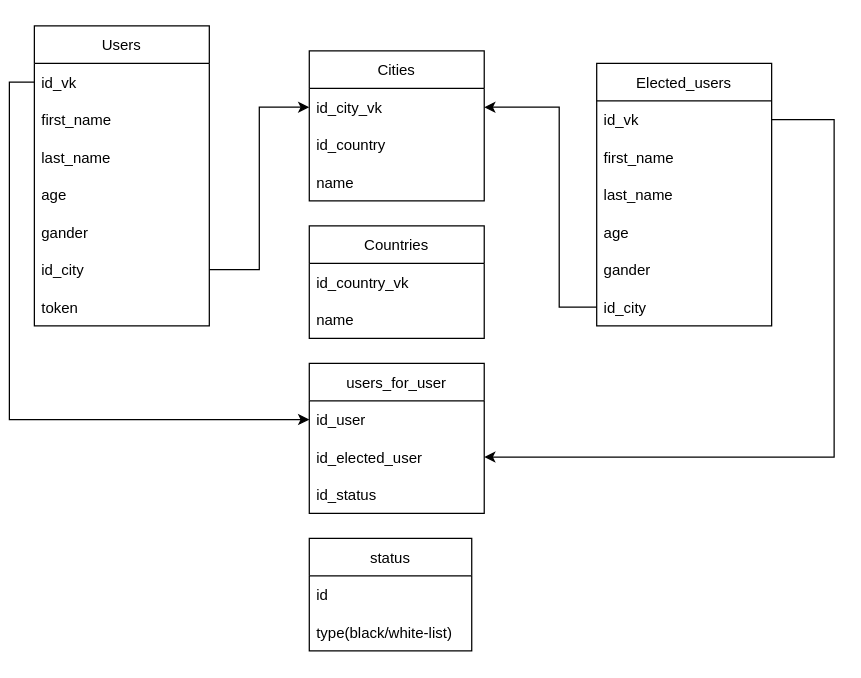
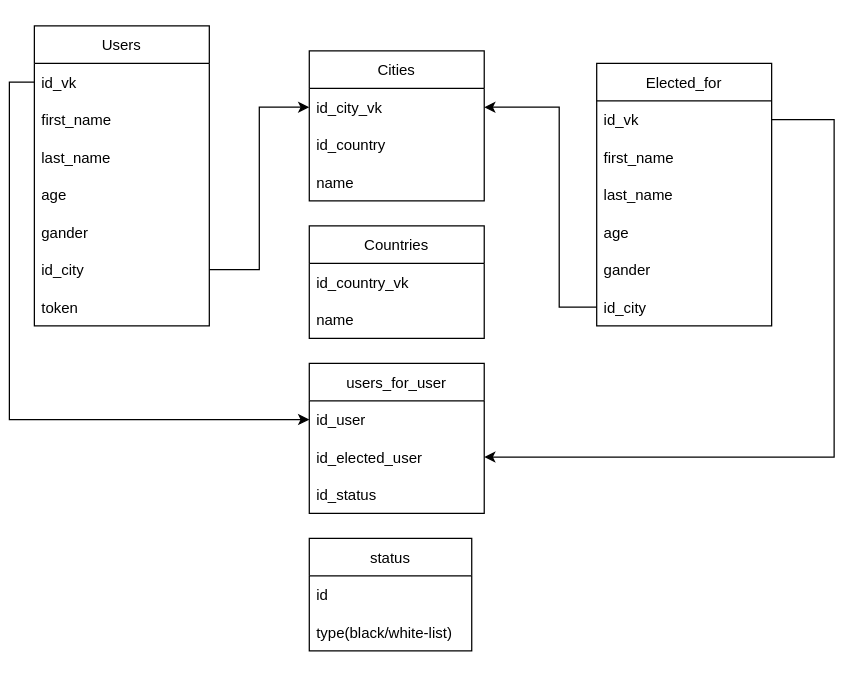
  <mxCell id="0" />
  <mxCell id="1" parent="0" />
  <mxCell id="2" value="Users" style="swimlane;fontStyle=0;childLayout=stackLayout;horizontal=1;startSize=30;horizontalStack=0;resizeParent=1;resizeParentMax=0;resizeLast=0;collapsible=1;marginBottom=0;" vertex="1" parent="1"><mxGeometry x="20" y="20" width="140" height="240" as="geometry" /></mxCell>
  <mxCell id="3" value="id_vk" style="text;strokeColor=none;fillColor=none;align=left;verticalAlign=middle;spacingLeft=4;spacingRight=4;overflow=hidden;points=[[0,0.5],[1,0.5]];portConstraint=eastwest;rotatable=0;" vertex="1" parent="2"><mxGeometry y="30" width="140" height="30" as="geometry" /></mxCell>
  <mxCell id="4" value="first_name" style="text;strokeColor=none;fillColor=none;align=left;verticalAlign=middle;spacingLeft=4;spacingRight=4;overflow=hidden;points=[[0,0.5],[1,0.5]];portConstraint=eastwest;rotatable=0;" vertex="1" parent="2"><mxGeometry y="60" width="140" height="30" as="geometry" /></mxCell>
  <mxCell id="5" value="last_name" style="text;strokeColor=none;fillColor=none;align=left;verticalAlign=middle;spacingLeft=4;spacingRight=4;overflow=hidden;points=[[0,0.5],[1,0.5]];portConstraint=eastwest;rotatable=0;" vertex="1" parent="2"><mxGeometry y="90" width="140" height="30" as="geometry" /></mxCell>
  <mxCell id="6" value="age" style="text;strokeColor=none;fillColor=none;align=left;verticalAlign=middle;spacingLeft=4;spacingRight=4;overflow=hidden;points=[[0,0.5],[1,0.5]];portConstraint=eastwest;rotatable=0;" vertex="1" parent="2"><mxGeometry y="120" width="140" height="30" as="geometry" /></mxCell>
  <mxCell id="7" value="gander" style="text;strokeColor=none;fillColor=none;align=left;verticalAlign=middle;spacingLeft=4;spacingRight=4;overflow=hidden;points=[[0,0.5],[1,0.5]];portConstraint=eastwest;rotatable=0;" vertex="1" parent="2"><mxGeometry y="150" width="140" height="30" as="geometry" /></mxCell>
  <mxCell id="8" value="id_city" style="text;strokeColor=none;fillColor=none;align=left;verticalAlign=middle;spacingLeft=4;spacingRight=4;overflow=hidden;points=[[0,0.5],[1,0.5]];portConstraint=eastwest;rotatable=0;" vertex="1" parent="2"><mxGeometry y="180" width="140" height="30" as="geometry" /></mxCell>
  <mxCell id="9" value="token" style="text;strokeColor=none;fillColor=none;align=left;verticalAlign=middle;spacingLeft=4;spacingRight=4;overflow=hidden;points=[[0,0.5],[1,0.5]];portConstraint=eastwest;rotatable=0;" vertex="1" parent="2"><mxGeometry y="210" width="140" height="30" as="geometry" /></mxCell>
  <mxCell id="10" value="Countries" style="swimlane;fontStyle=0;childLayout=stackLayout;horizontal=1;startSize=30;horizontalStack=0;resizeParent=1;resizeParentMax=0;resizeLast=0;collapsible=1;marginBottom=0;" vertex="1" parent="1"><mxGeometry x="240" y="180" width="140" height="90" as="geometry" /></mxCell>
  <mxCell id="11" value="id_country_vk" style="text;strokeColor=none;fillColor=none;align=left;verticalAlign=middle;spacingLeft=4;spacingRight=4;overflow=hidden;points=[[0,0.5],[1,0.5]];portConstraint=eastwest;rotatable=0;" vertex="1" parent="10"><mxGeometry y="30" width="140" height="30" as="geometry" /></mxCell>
  <mxCell id="12" value="name" style="text;strokeColor=none;fillColor=none;align=left;verticalAlign=middle;spacingLeft=4;spacingRight=4;overflow=hidden;points=[[0,0.5],[1,0.5]];portConstraint=eastwest;rotatable=0;" vertex="1" parent="10"><mxGeometry y="60" width="140" height="30" as="geometry" /></mxCell>
  <mxCell id="13" value="Cities" style="swimlane;fontStyle=0;childLayout=stackLayout;horizontal=1;startSize=30;horizontalStack=0;resizeParent=1;resizeParentMax=0;resizeLast=0;collapsible=1;marginBottom=0;" vertex="1" parent="1"><mxGeometry x="240" y="40" width="140" height="120" as="geometry" /></mxCell>
  <mxCell id="14" value="id_city_vk" style="text;strokeColor=none;fillColor=none;align=left;verticalAlign=middle;spacingLeft=4;spacingRight=4;overflow=hidden;points=[[0,0.5],[1,0.5]];portConstraint=eastwest;rotatable=0;" vertex="1" parent="13"><mxGeometry y="30" width="140" height="30" as="geometry" /></mxCell>
  <mxCell id="15" value="id_country" style="text;strokeColor=none;fillColor=none;align=left;verticalAlign=middle;spacingLeft=4;spacingRight=4;overflow=hidden;points=[[0,0.5],[1,0.5]];portConstraint=eastwest;rotatable=0;" vertex="1" parent="13"><mxGeometry y="60" width="140" height="30" as="geometry" /></mxCell>
  <mxCell id="16" value="name" style="text;strokeColor=none;fillColor=none;align=left;verticalAlign=middle;spacingLeft=4;spacingRight=4;overflow=hidden;points=[[0,0.5],[1,0.5]];portConstraint=eastwest;rotatable=0;" vertex="1" parent="13"><mxGeometry y="90" width="140" height="30" as="geometry" /></mxCell>
- <mxCell id="17" value="Elected_users" style="swimlane;fontStyle=0;childLayout=stackLayout;horizontal=1;startSize=30;horizontalStack=0;resizeParent=1;resizeParentMax=0;resizeLast=0;collapsible=1;marginBottom=0;" vertex="1" parent="1"><mxGeometry x="470" y="50" width="140" height="210" as="geometry" /></mxCell>
+ <mxCell id="17" value="Elected_for" style="swimlane;fontStyle=0;childLayout=stackLayout;horizontal=1;startSize=30;horizontalStack=0;resizeParent=1;resizeParentMax=0;resizeLast=0;collapsible=1;marginBottom=0;" vertex="1" parent="1"><mxGeometry x="470" y="50" width="140" height="210" as="geometry" /></mxCell>
  <mxCell id="18" value="id_vk" style="text;strokeColor=none;fillColor=none;align=left;verticalAlign=middle;spacingLeft=4;spacingRight=4;overflow=hidden;points=[[0,0.5],[1,0.5]];portConstraint=eastwest;rotatable=0;" vertex="1" parent="17"><mxGeometry y="30" width="140" height="30" as="geometry" /></mxCell>
  <mxCell id="19" value="first_name" style="text;strokeColor=none;fillColor=none;align=left;verticalAlign=middle;spacingLeft=4;spacingRight=4;overflow=hidden;points=[[0,0.5],[1,0.5]];portConstraint=eastwest;rotatable=0;" vertex="1" parent="17"><mxGeometry y="60" width="140" height="30" as="geometry" /></mxCell>
  <mxCell id="20" value="last_name" style="text;strokeColor=none;fillColor=none;align=left;verticalAlign=middle;spacingLeft=4;spacingRight=4;overflow=hidden;points=[[0,0.5],[1,0.5]];portConstraint=eastwest;rotatable=0;" vertex="1" parent="17"><mxGeometry y="90" width="140" height="30" as="geometry" /></mxCell>
  <mxCell id="21" value="age" style="text;strokeColor=none;fillColor=none;align=left;verticalAlign=middle;spacingLeft=4;spacingRight=4;overflow=hidden;points=[[0,0.5],[1,0.5]];portConstraint=eastwest;rotatable=0;" vertex="1" parent="17"><mxGeometry y="120" width="140" height="30" as="geometry" /></mxCell>
  <mxCell id="22" value="gander" style="text;strokeColor=none;fillColor=none;align=left;verticalAlign=middle;spacingLeft=4;spacingRight=4;overflow=hidden;points=[[0,0.5],[1,0.5]];portConstraint=eastwest;rotatable=0;" vertex="1" parent="17"><mxGeometry y="150" width="140" height="30" as="geometry" /></mxCell>
  <mxCell id="23" value="id_city" style="text;strokeColor=none;fillColor=none;align=left;verticalAlign=middle;spacingLeft=4;spacingRight=4;overflow=hidden;points=[[0,0.5],[1,0.5]];portConstraint=eastwest;rotatable=0;" vertex="1" parent="17"><mxGeometry y="180" width="140" height="30" as="geometry" /></mxCell>
  <mxCell id="24" value="users_for_user" style="swimlane;fontStyle=0;childLayout=stackLayout;horizontal=1;startSize=30;horizontalStack=0;resizeParent=1;resizeParentMax=0;resizeLast=0;collapsible=1;marginBottom=0;" vertex="1" parent="1"><mxGeometry x="240" y="290" width="140" height="120" as="geometry" /></mxCell>
  <mxCell id="25" value="id_user" style="text;strokeColor=none;fillColor=none;align=left;verticalAlign=middle;spacingLeft=4;spacingRight=4;overflow=hidden;points=[[0,0.5],[1,0.5]];portConstraint=eastwest;rotatable=0;" vertex="1" parent="24"><mxGeometry y="30" width="140" height="30" as="geometry" /></mxCell>
  <mxCell id="26" value="id_elected_user" style="text;strokeColor=none;fillColor=none;align=left;verticalAlign=middle;spacingLeft=4;spacingRight=4;overflow=hidden;points=[[0,0.5],[1,0.5]];portConstraint=eastwest;rotatable=0;" vertex="1" parent="24"><mxGeometry y="60" width="140" height="30" as="geometry" /></mxCell>
  <mxCell id="27" value="id_status" style="text;strokeColor=none;fillColor=none;align=left;verticalAlign=middle;spacingLeft=4;spacingRight=4;overflow=hidden;points=[[0,0.5],[1,0.5]];portConstraint=eastwest;rotatable=0;" vertex="1" parent="24"><mxGeometry y="90" width="140" height="30" as="geometry" /></mxCell>
  <mxCell id="28" style="edgeStyle=orthogonalEdgeStyle;rounded=0;orthogonalLoop=1;jettySize=auto;html=1;exitX=0;exitY=0.5;exitDx=0;exitDy=0;entryX=0;entryY=0.5;entryDx=0;entryDy=0;" edge="1" parent="1" source="3" target="25"><mxGeometry relative="1" as="geometry"><mxPoint x="160" y="65" as="sourcePoint" /></mxGeometry></mxCell>
  <mxCell id="29" style="edgeStyle=orthogonalEdgeStyle;rounded=0;orthogonalLoop=1;jettySize=auto;html=1;exitX=1;exitY=0.5;exitDx=0;exitDy=0;entryX=1;entryY=0.5;entryDx=0;entryDy=0;" edge="1" parent="1" target="26"><mxGeometry relative="1" as="geometry"><mxPoint x="610" y="95" as="sourcePoint" /><Array as="points"><mxPoint x="660" y="95" /><mxPoint x="660" y="365" /></Array></mxGeometry></mxCell>
  <mxCell id="30" style="edgeStyle=orthogonalEdgeStyle;rounded=0;orthogonalLoop=1;jettySize=auto;html=1;exitX=0;exitY=0.5;exitDx=0;exitDy=0;entryX=1;entryY=0.5;entryDx=0;entryDy=0;" edge="1" parent="1" source="23" target="14"><mxGeometry relative="1" as="geometry"><Array as="points"><mxPoint x="440" y="245" /><mxPoint x="440" y="85" /></Array></mxGeometry></mxCell>
  <mxCell id="31" style="edgeStyle=orthogonalEdgeStyle;rounded=0;orthogonalLoop=1;jettySize=auto;html=1;exitX=1;exitY=0.5;exitDx=0;exitDy=0;entryX=0;entryY=0.5;entryDx=0;entryDy=0;" edge="1" parent="1" source="8" target="14"><mxGeometry relative="1" as="geometry" /></mxCell>
  <mxCell id="32" value="status" style="swimlane;fontStyle=0;childLayout=stackLayout;horizontal=1;startSize=30;horizontalStack=0;resizeParent=1;resizeParentMax=0;resizeLast=0;collapsible=1;marginBottom=0;" vertex="1" parent="1"><mxGeometry x="240" y="430" width="130" height="90" as="geometry" /></mxCell>
  <mxCell id="33" value="id" style="text;strokeColor=none;fillColor=none;align=left;verticalAlign=middle;spacingLeft=4;spacingRight=4;overflow=hidden;points=[[0,0.5],[1,0.5]];portConstraint=eastwest;rotatable=0;" vertex="1" parent="32"><mxGeometry y="30" width="130" height="30" as="geometry" /></mxCell>
  <mxCell id="34" value="type(black/white-list)" style="text;strokeColor=none;fillColor=none;align=left;verticalAlign=middle;spacingLeft=4;spacingRight=4;overflow=hidden;points=[[0,0.5],[1,0.5]];portConstraint=eastwest;rotatable=0;" vertex="1" parent="32"><mxGeometry y="60" width="130" height="30" as="geometry" /></mxCell>
